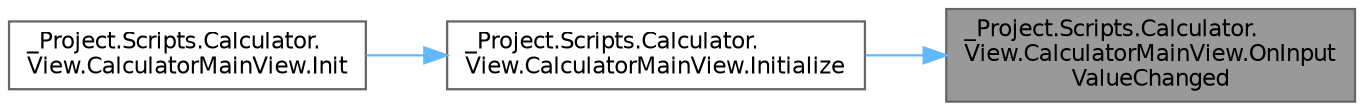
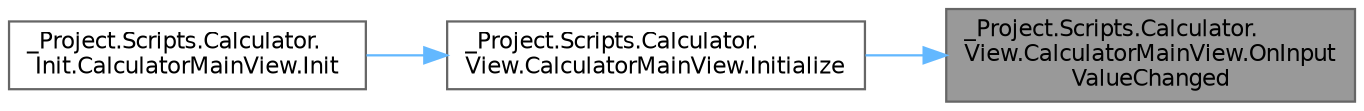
  digraph {
    rankdir=RL
    node [color=grey40 fillcolor=white fontname=Helvetica fontsize=10 shape=box style=filled]
    edge [color=steelblue1 dir=back fontname=Helvetica fontsize=10 labelfontname=Helvetica labelfontsize=10 style=solid]
    n1 [color=gray40 fillcolor=grey60 fontcolor=black height=0.2 label="_Project.Scripts.Calculator.\lView.CalculatorMainView.OnInput\lValueChanged" width=0.4]
    n2 [height=0.2 label="_Project.Scripts.Calculator.\lView.CalculatorMainView.Initialize" width=0.4]
-   n3 [height=0.2 label="_Project.Scripts.Calculator.\lView.CalculatorMainView.Init" width=0.4]
+   n3 [height=0.2 label="_Project.Scripts.Calculator.\lInit.CalculatorMainView.Init" width=0.4]
    n1 -> n2
    n2 -> n3
  }
